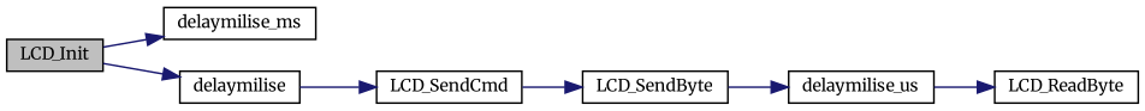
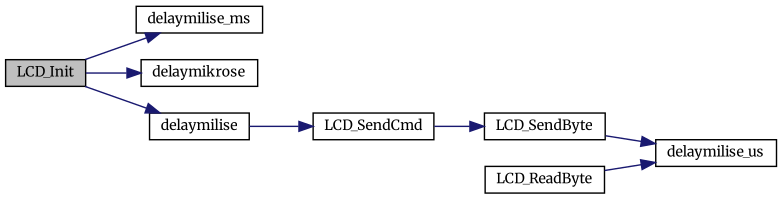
  digraph {
    fontname=Merriweather
    rankdir=LR
    node [color=black fillcolor=white fontname=Merriweather fontsize=10 shape=record style=filled]
    edge [color=midnightblue fontname=Merriweather fontsize=10 labelfontname=Helvetica labelfontsize=10 style=solid]
    n1 [fillcolor=grey75 fontcolor=black height=0.2 label=LCD_Init width=0.4]
    n2 [height=0.2 label=delaymilise_ms width=0.4]
+   n3 [height=0.2 label=delaymikrose width=0.4]
    n4 [height=0.2 label=delaymilise width=0.4]
    n5 [height=0.2 label=LCD_SendCmd width=0.4]
    n6 [height=0.2 label=LCD_SendByte width=0.4]
    n7 [height=0.2 label=delaymilise_us width=0.4]
    n8 [height=0.2 label=LCD_ReadByte width=0.4]
    n1 -> n2
+   n1 -> n3
    n1 -> n4
    n4 -> n5
    n5 -> n6
    n6 -> n7
-   n7 -> n8
+   n8 -> n7
  }
